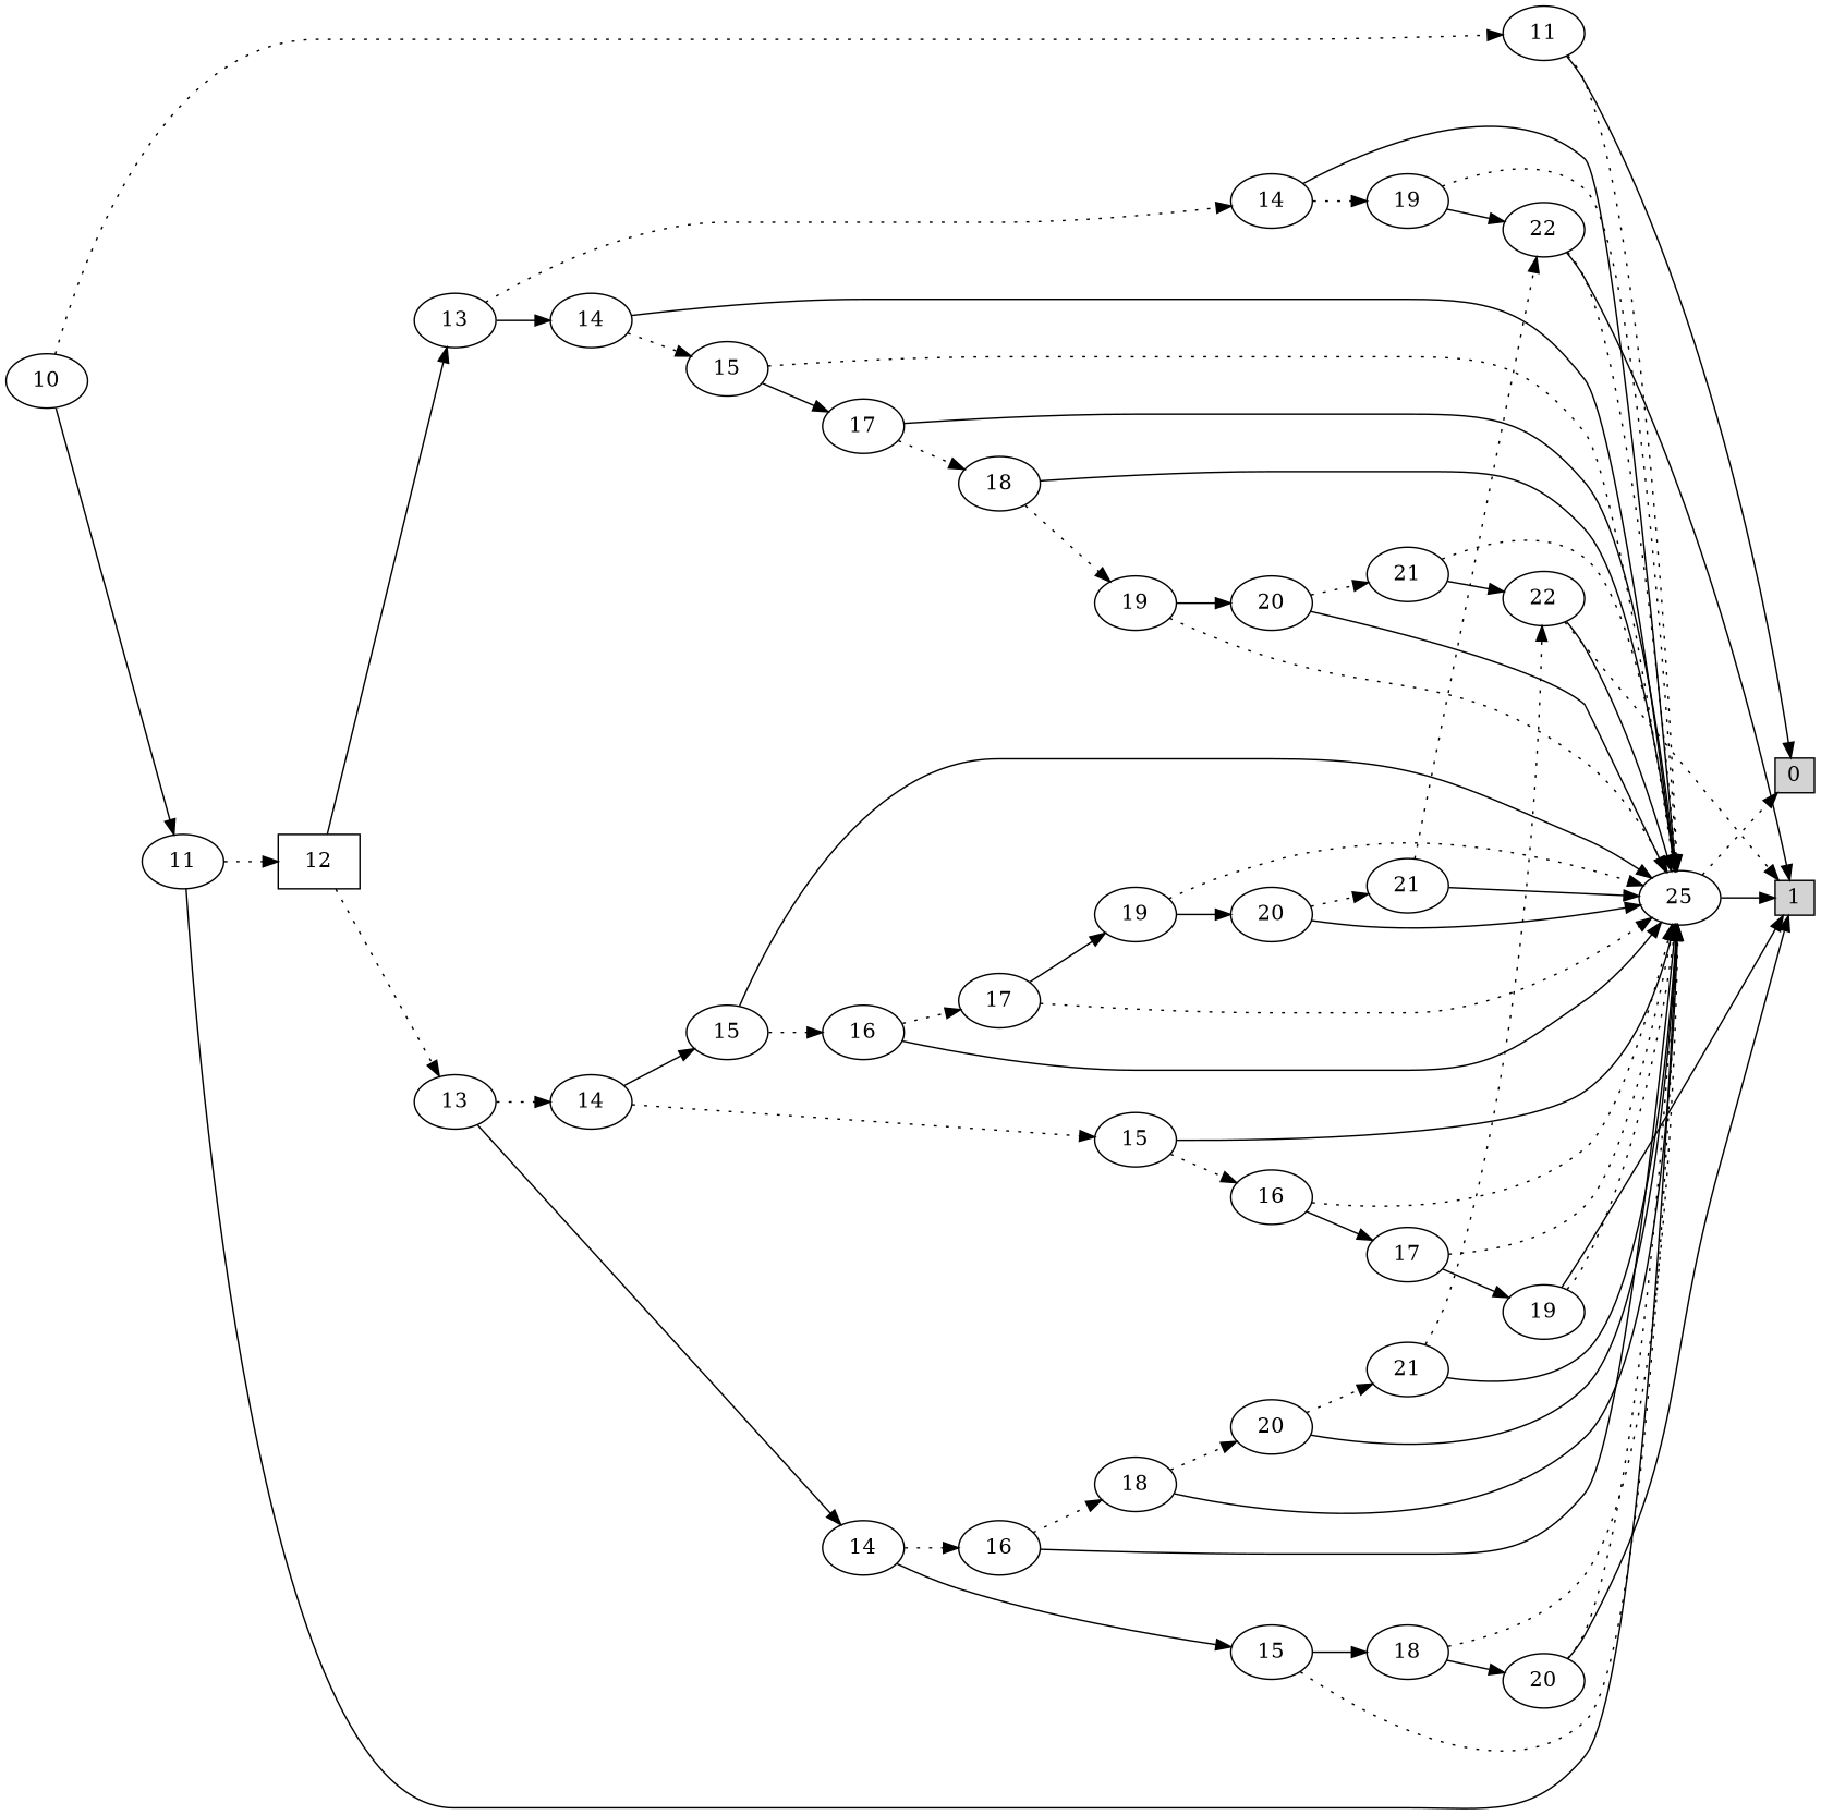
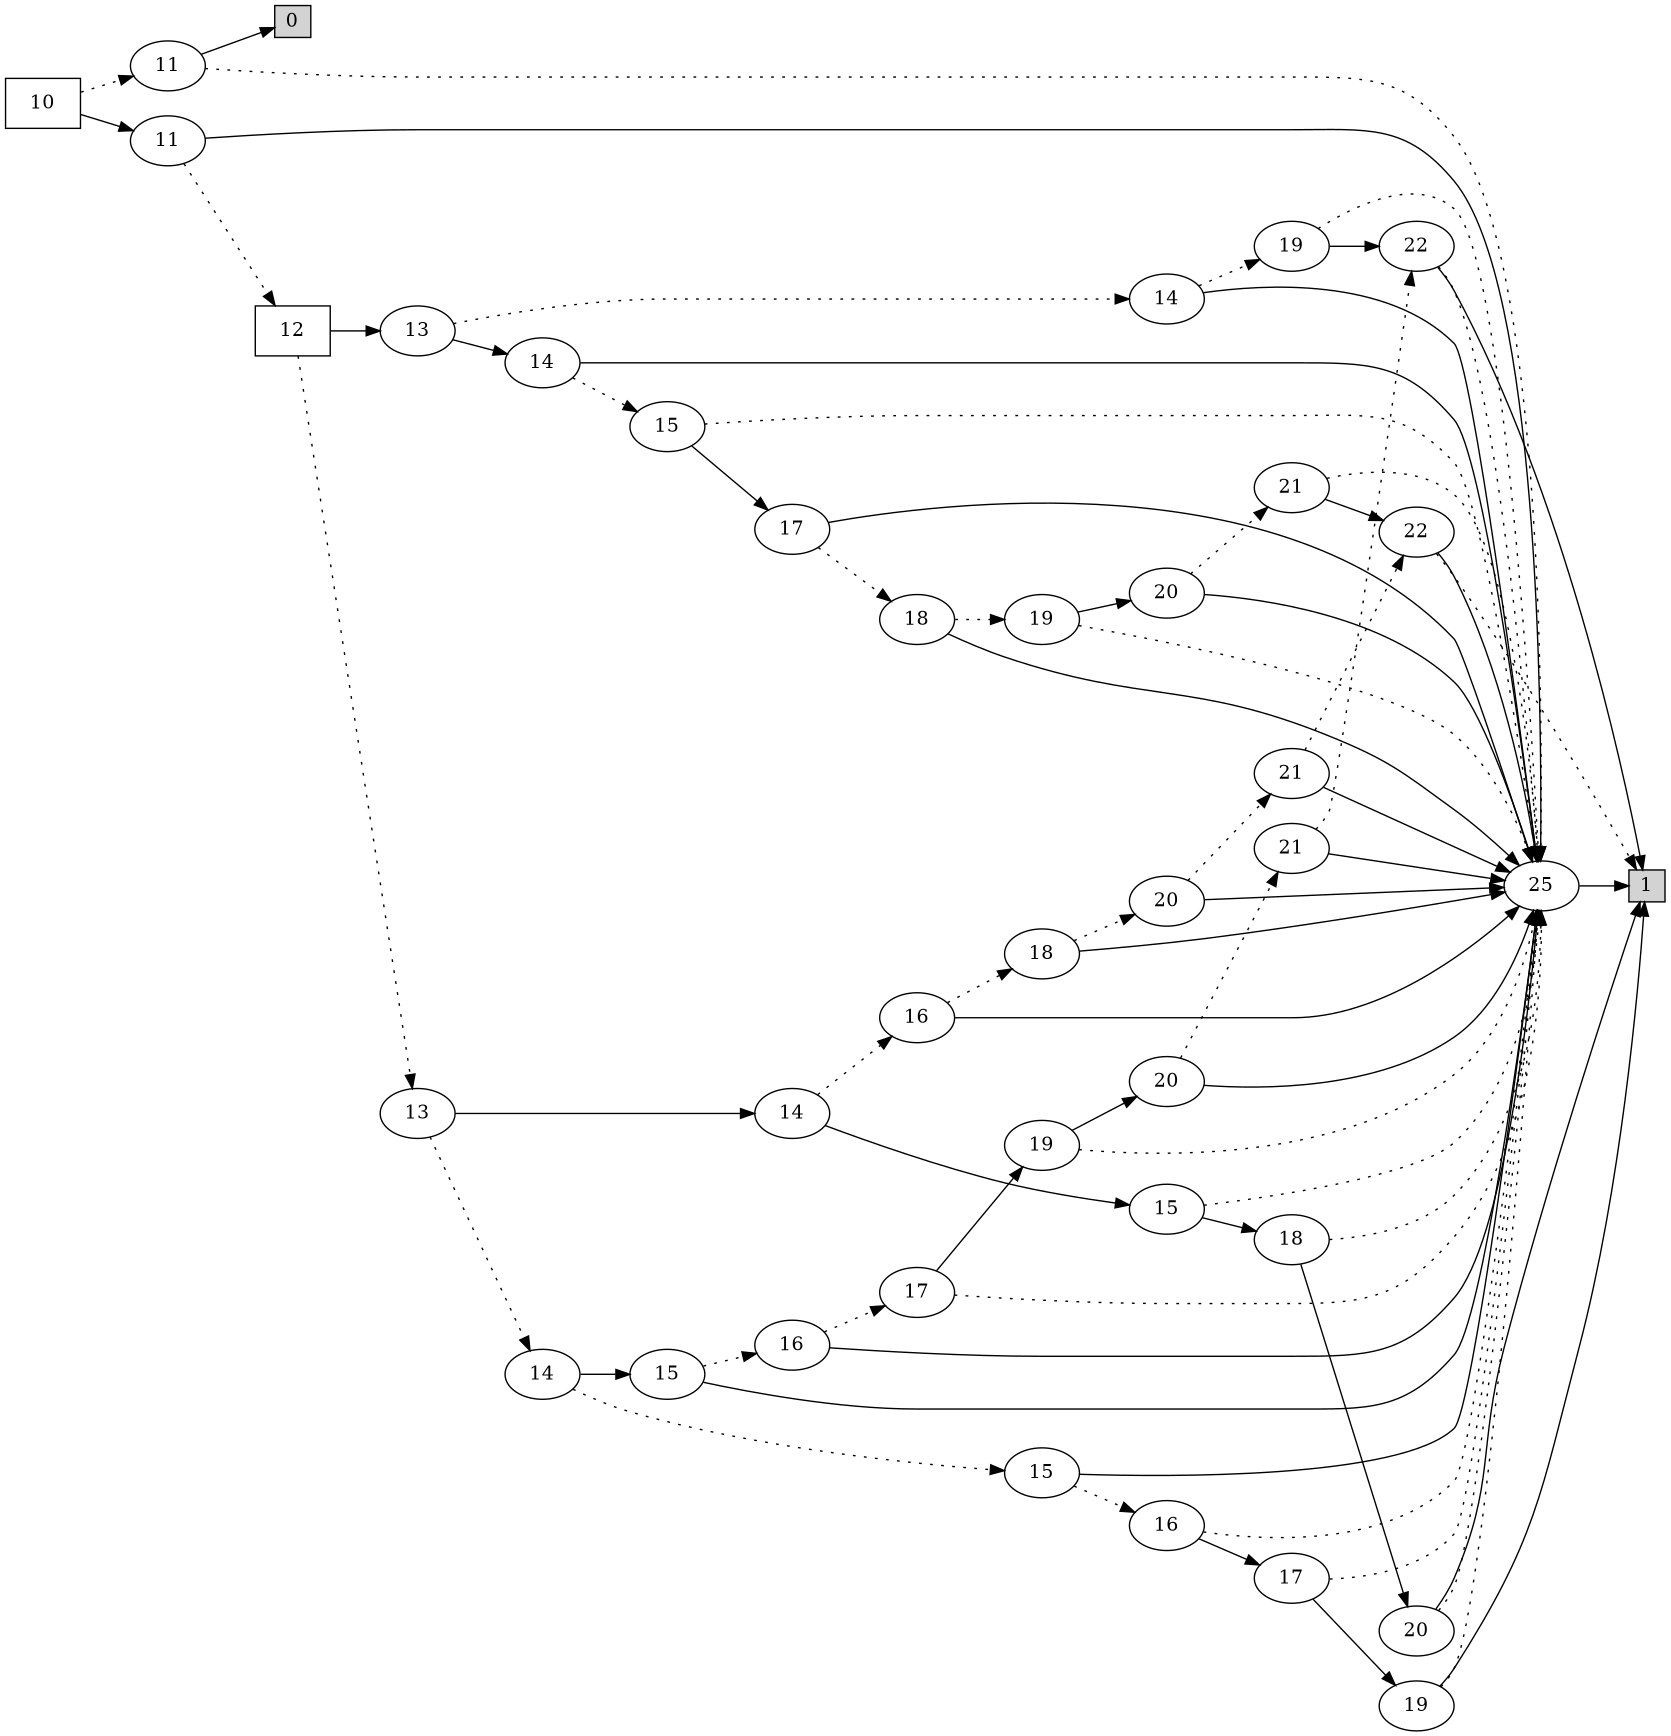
  digraph {
    rankdir=LR
    edge [style=dotted]
    n1 [height=0.3 label=0 shape=box style=filled width=0.3]
    n2 [height=0.3 label=1 shape=box style=filled width=0.3]
-   n3 [label=10]
+   n3 [label=10 shape=box]
    n4 [label=11]
    n5 [label=11]
    n6 [label=25]
    n7 [label=12 shape=box]
    n8 [label=13]
    n9 [label=13]
    n10 [label=14]
    n11 [label=14]
    n12 [label=14]
    n13 [label=14]
    n14 [label=15]
    n15 [label=15]
    n16 [label=16]
    n17 [label=15]
    n18 [label=19]
    n19 [label=15]
    n20 [label=16]
    n21 [label=16]
    n22 [label=18]
    n23 [label=18]
    n24 [label=17]
    n25 [label=17]
    n26 [label=19]
    n27 [label=19]
    n28 [label=20]
    n29 [label=21]
    n30 [label=22]
    n31 [label=20]
    n32 [label=20]
    n33 [label=21]
    n34 [label=22]
    n35 [label=17]
    n36 [label=18]
    n37 [label=19]
    n38 [label=20]
    n39 [label=21]
    n3 -> n4
    n3 -> n5 [style=filled]
    n4 -> n1 [style=filled]
    n4 -> n6
    n5 -> n6 [style=filled]
    n5 -> n7
-   n6 -> n1
    n6 -> n2 [style=filled]
    n7 -> n8
    n7 -> n9 [style=filled]
    n8 -> n10
    n8 -> n11 [style=filled]
    n9 -> n12
    n9 -> n13 [style=filled]
    n10 -> n14
    n10 -> n15 [style=filled]
    n11 -> n16
    n11 -> n17 [style=filled]
    n12 -> n6 [style=filled]
    n12 -> n18
    n13 -> n6 [style=filled]
    n13 -> n19
    n14 -> n6 [style=filled]
    n14 -> n20
    n15 -> n6 [style=filled]
    n15 -> n21
    n16 -> n6 [style=filled]
    n16 -> n22
    n17 -> n6
    n17 -> n23 [style=filled]
    n18 -> n6
    n18 -> n30 [style=filled]
    n19 -> n6
    n19 -> n35 [style=filled]
    n20 -> n6
    n20 -> n24 [style=filled]
    n21 -> n6 [style=filled]
    n21 -> n25
    n22 -> n6 [style=filled]
    n22 -> n31
    n23 -> n6
    n23 -> n32 [style=filled]
    n24 -> n6
    n24 -> n26 [style=filled]
    n25 -> n6
    n25 -> n27 [style=filled]
    n26 -> n2 [style=filled]
    n26 -> n6
    n27 -> n6
    n27 -> n28 [style=filled]
    n28 -> n6 [style=filled]
    n28 -> n29
    n29 -> n6 [style=filled]
    n29 -> n30
    n30 -> n2 [style=filled]
    n30 -> n6
    n31 -> n6 [style=filled]
    n31 -> n33
    n32 -> n2 [style=filled]
    n32 -> n6
    n33 -> n6 [style=filled]
    n33 -> n34
    n34 -> n2
    n34 -> n6 [style=filled]
    n35 -> n6 [style=filled]
    n35 -> n36
    n36 -> n6 [style=filled]
    n36 -> n37
    n37 -> n6
    n37 -> n38 [style=filled]
    n38 -> n6 [style=filled]
    n38 -> n39
    n39 -> n6
    n39 -> n34 [style=filled]
  }
